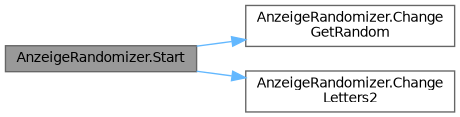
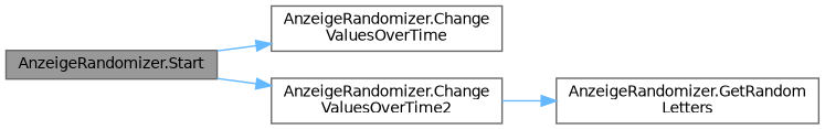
  digraph {
    rankdir=LR
    node [color=grey40 fillcolor=white fontname=Helvetica fontsize=10 shape=box style=filled]
    edge [color=steelblue1 fontname=Helvetica fontsize=10 labelfontname=Helvetica labelfontsize=10 style=solid]
    n1 [color=gray40 fillcolor=grey60 fontcolor=black height=0.2 label="AnzeigeRandomizer.Start" width=0.4]
-   n2 [height=0.2 label="AnzeigeRandomizer.Change\lGetRandom" width=0.4]
-   n3 [height=0.2 label="AnzeigeRandomizer.Change\lLetters2" width=0.4]
+   n2 [height=0.2 label="AnzeigeRandomizer.Change\lValuesOverTime" width=0.4]
+   n3 [height=0.2 label="AnzeigeRandomizer.Change\lValuesOverTime2" width=0.4]
+   n4 [height=0.2 label="AnzeigeRandomizer.GetRandom\lLetters" width=0.4]
    n1 -> n2
    n1 -> n3
+   n3 -> n4
  }
